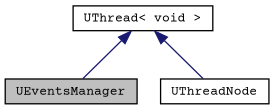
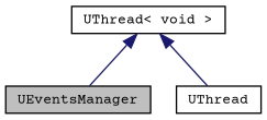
  digraph {
    fontname="Courier Prime"
    node [color=black fillcolor=white fontname="Courier Prime" fontsize=10 shape=record style=filled]
    edge [color=midnightblue dir=back fontname="Courier Prime" fontsize=10 labelfontname=Helvetica labelfontsize=10 style=solid]
    n1 [fillcolor=grey75 fontcolor=black height=0.2 label=UEventsManager width=0.4]
-   n2 [height=0.2 label=UThreadNode width=0.4]
+   n2 [height=0.2 label=UThread width=0.4]
    n3 [height=0.2 label="UThread\< void \>" width=0.4]
    n3 -> n1
    n3 -> n2
  }
